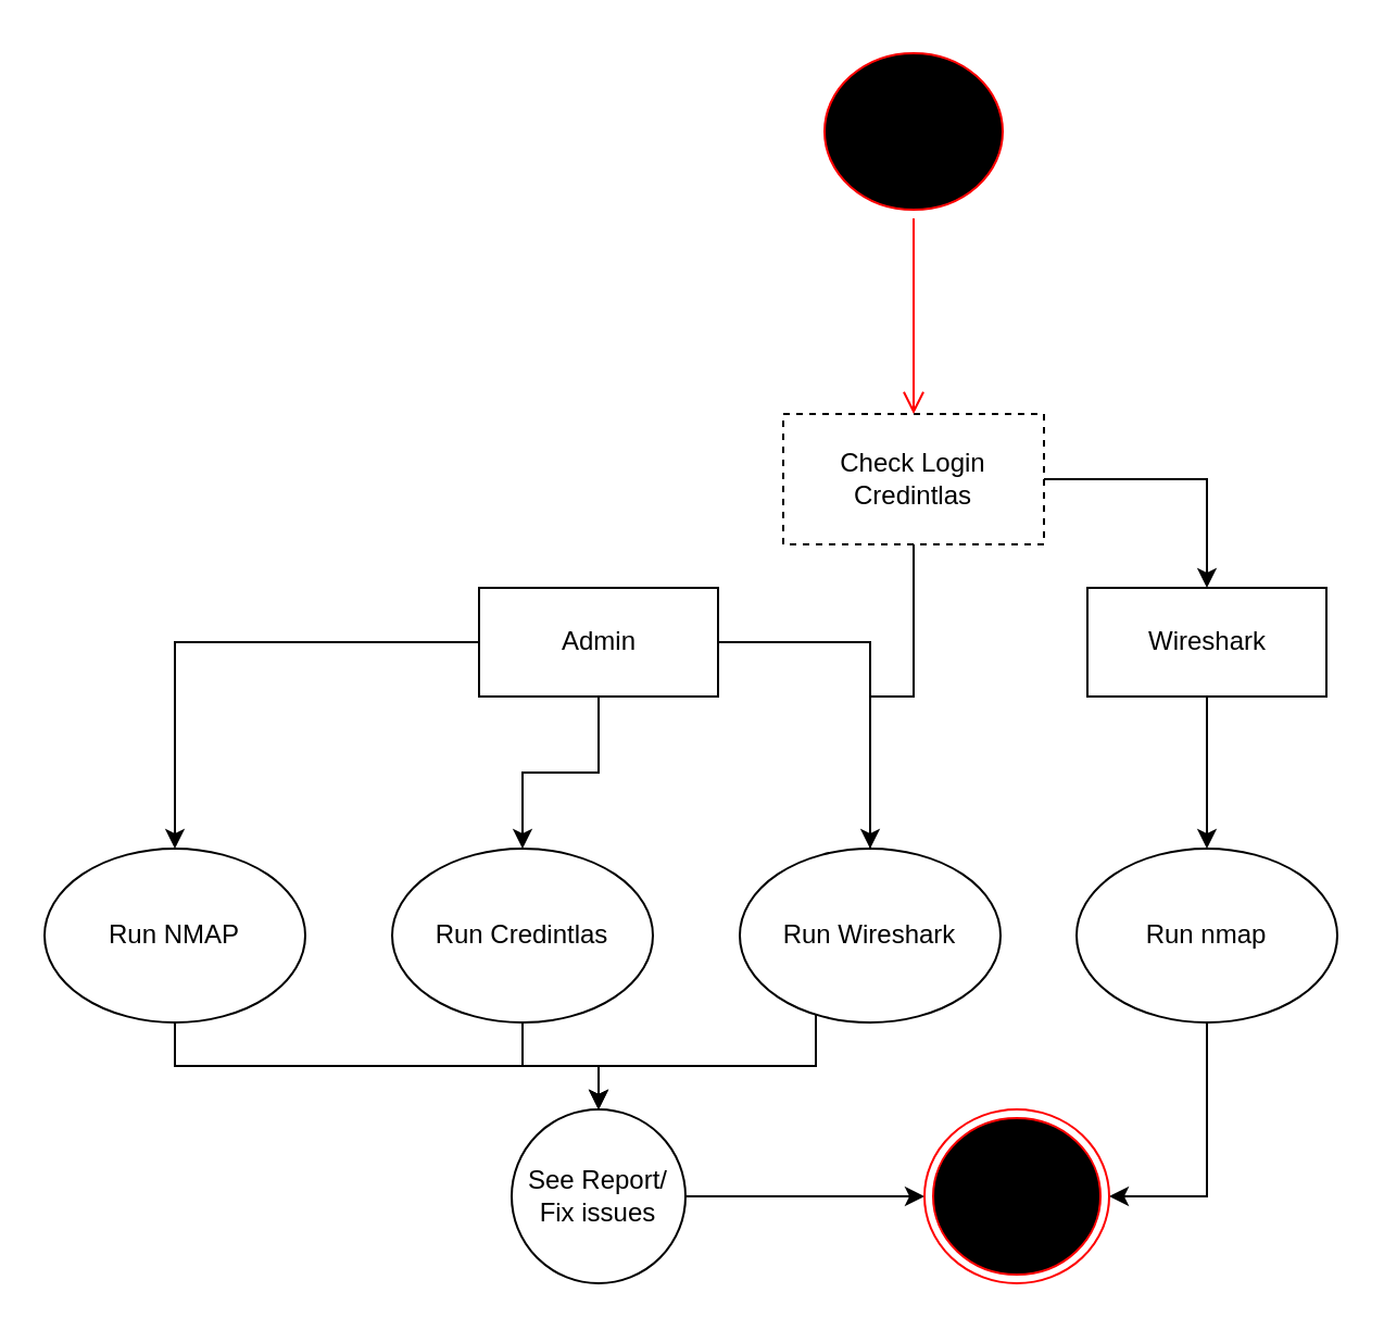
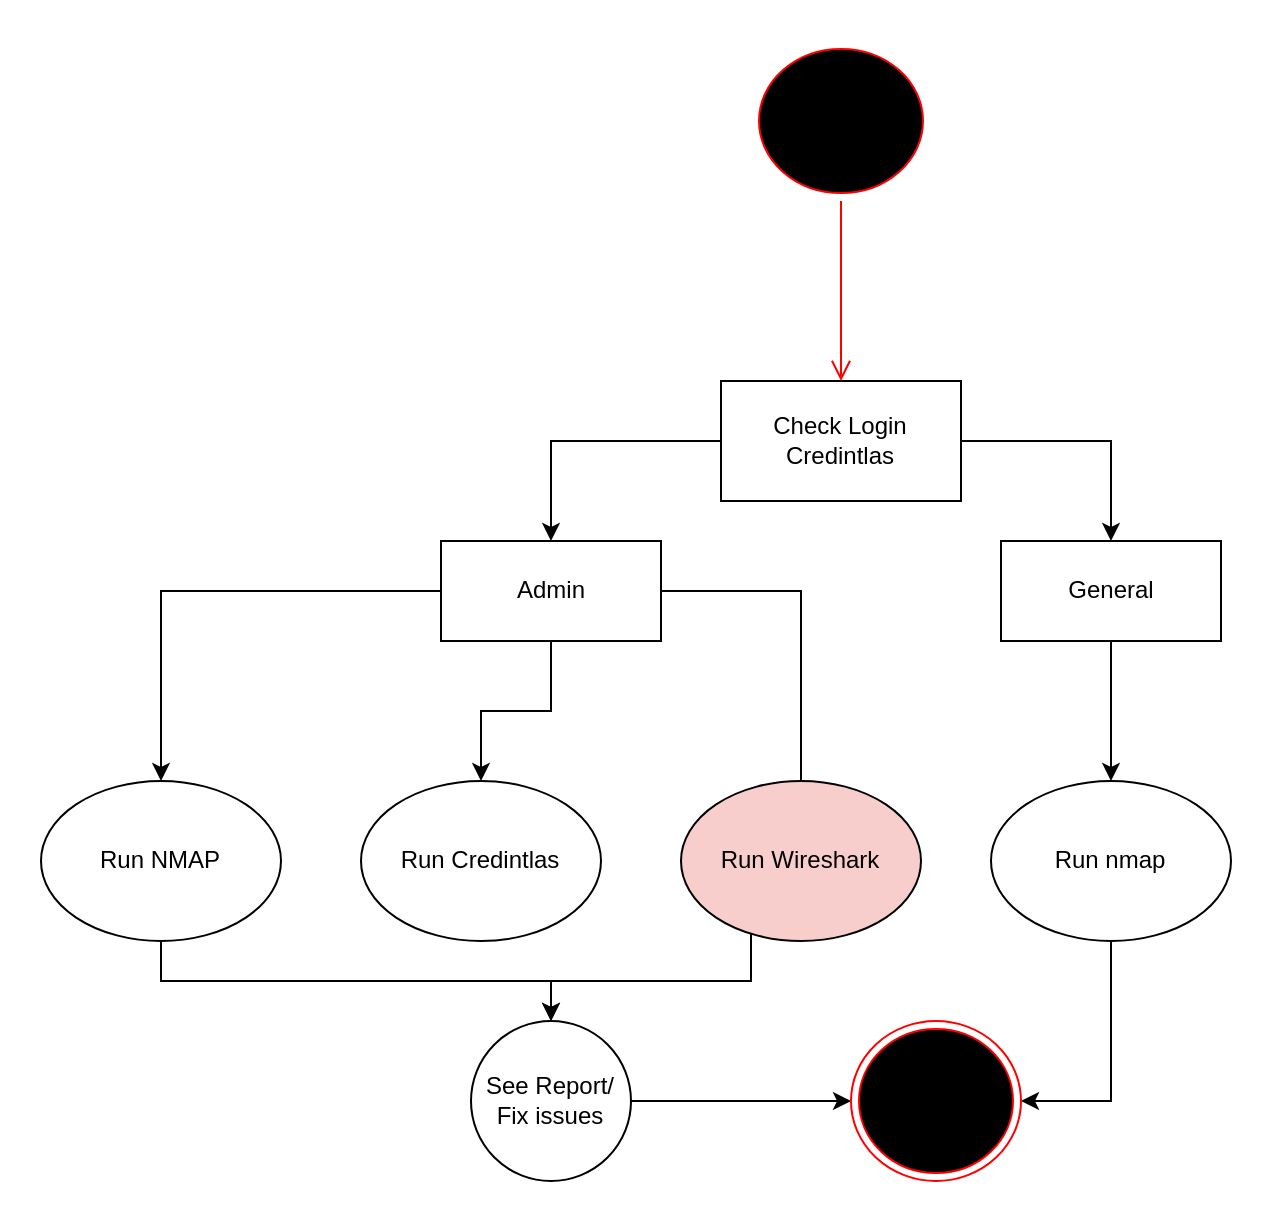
  <mxCell id="0" />
  <mxCell id="1" parent="0" />
  <mxCell id="2" style="edgeStyle=orthogonalEdgeStyle;rounded=0;orthogonalLoop=1;jettySize=auto;html=1;" edge="1" parent="1" source="3"><mxGeometry relative="1" as="geometry"><mxPoint x="275" y="510" as="targetPoint" /><Array as="points"><mxPoint x="375" y="490" /><mxPoint x="275" y="490" /></Array></mxGeometry></mxCell>
- <mxCell id="3" value="Run Wireshark" style="ellipse;whiteSpace=wrap;html=1;" vertex="1" parent="1"><mxGeometry x="340" y="390" width="120" height="80" as="geometry" /></mxCell>
+ <mxCell id="3" value="Run Wireshark" style="ellipse;whiteSpace=wrap;html=1;fillColor=#f8cecc;" vertex="1" parent="1"><mxGeometry x="340" y="390" width="120" height="80" as="geometry" /></mxCell>
  <mxCell id="4" style="edgeStyle=orthogonalEdgeStyle;rounded=0;orthogonalLoop=1;jettySize=auto;html=1;entryX=1;entryY=0.5;entryDx=0;entryDy=0;" edge="1" parent="1" source="5" target="10"><mxGeometry relative="1" as="geometry" /></mxCell>
  <mxCell id="5" value="Run nmap" style="ellipse;whiteSpace=wrap;html=1;" vertex="1" parent="1"><mxGeometry x="495" y="390" width="120" height="80" as="geometry" /></mxCell>
  <mxCell id="6" style="edgeStyle=orthogonalEdgeStyle;rounded=0;orthogonalLoop=1;jettySize=auto;html=1;entryX=0;entryY=0.5;entryDx=0;entryDy=0;" edge="1" parent="1" source="7" target="10"><mxGeometry relative="1" as="geometry" /></mxCell>
  <mxCell id="7" value="&lt;div&gt;See Report/&lt;/div&gt;&lt;div&gt;Fix issues&lt;br&gt;&lt;/div&gt;" style="ellipse;whiteSpace=wrap;html=1;aspect=fixed;" vertex="1" parent="1"><mxGeometry x="235" y="510" width="80" height="80" as="geometry" /></mxCell>
  <mxCell id="8" style="edgeStyle=orthogonalEdgeStyle;rounded=0;orthogonalLoop=1;jettySize=auto;html=1;" edge="1" parent="1" source="9" target="7"><mxGeometry relative="1" as="geometry"><Array as="points"><mxPoint x="80" y="490" /><mxPoint x="275" y="490" /></Array></mxGeometry></mxCell>
  <mxCell id="9" value="Run NMAP" style="ellipse;whiteSpace=wrap;html=1;" vertex="1" parent="1"><mxGeometry x="20" y="390" width="120" height="80" as="geometry" /></mxCell>
  <mxCell id="10" value="" style="ellipse;html=1;shape=endState;fillColor=#000000;strokeColor=#ff0000;" vertex="1" parent="1"><mxGeometry x="425" y="510" width="85" height="80" as="geometry" /></mxCell>
  <mxCell id="11" style="edgeStyle=orthogonalEdgeStyle;rounded=0;orthogonalLoop=1;jettySize=auto;html=1;entryX=0.5;entryY=0;entryDx=0;entryDy=0;" edge="1" parent="1" source="14" target="9"><mxGeometry relative="1" as="geometry" /></mxCell>
  <mxCell id="12" style="edgeStyle=orthogonalEdgeStyle;rounded=0;orthogonalLoop=1;jettySize=auto;html=1;endArrow=none;" edge="1" parent="1" source="14" target="3"><mxGeometry relative="1" as="geometry" /></mxCell>
  <mxCell id="13" style="edgeStyle=orthogonalEdgeStyle;rounded=0;orthogonalLoop=1;jettySize=auto;html=1;" edge="1" parent="1" source="14" target="23"><mxGeometry relative="1" as="geometry" /></mxCell>
  <mxCell id="14" value="Admin " style="html=1;" vertex="1" parent="1"><mxGeometry x="220" y="270" width="110" height="50" as="geometry" /></mxCell>
  <mxCell id="15" style="edgeStyle=orthogonalEdgeStyle;rounded=0;orthogonalLoop=1;jettySize=auto;html=1;entryX=0.5;entryY=0;entryDx=0;entryDy=0;" edge="1" parent="1" source="16" target="5"><mxGeometry relative="1" as="geometry" /></mxCell>
- <mxCell id="16" value="Wireshark" style="html=1;" vertex="1" parent="1"><mxGeometry x="500" y="270" width="110" height="50" as="geometry" /></mxCell>
- <mxCell id="17" style="edgeStyle=orthogonalEdgeStyle;rounded=0;orthogonalLoop=1;jettySize=auto;html=1;" edge="1" parent="1" source="19" target="3"><mxGeometry relative="1" as="geometry" /></mxCell>
+ <mxCell id="16" value="General" style="html=1;" vertex="1" parent="1"><mxGeometry x="500" y="270" width="110" height="50" as="geometry" /></mxCell>
+ <mxCell id="17" style="edgeStyle=orthogonalEdgeStyle;rounded=0;orthogonalLoop=1;jettySize=auto;html=1;entryX=0.5;entryY=0;entryDx=0;entryDy=0;" edge="1" parent="1" source="19" target="14"><mxGeometry relative="1" as="geometry" /></mxCell>
  <mxCell id="18" style="edgeStyle=orthogonalEdgeStyle;rounded=0;orthogonalLoop=1;jettySize=auto;html=1;" edge="1" parent="1" source="19" target="16"><mxGeometry relative="1" as="geometry" /></mxCell>
- <mxCell id="19" value="Check Login Credintlas" style="rounded=0;whiteSpace=wrap;html=1;dashed=1;" vertex="1" parent="1"><mxGeometry x="360" y="190" width="120" height="60" as="geometry" /></mxCell>
+ <mxCell id="19" value="Check Login Credintlas" style="rounded=0;whiteSpace=wrap;html=1;" vertex="1" parent="1"><mxGeometry x="360" y="190" width="120" height="60" as="geometry" /></mxCell>
  <mxCell id="20" value="" style="ellipse;html=1;shape=startState;fillColor=#000000;strokeColor=#ff0000;" vertex="1" parent="1"><mxGeometry x="375" y="20" width="90" height="80" as="geometry" /></mxCell>
  <mxCell id="21" value="" style="edgeStyle=orthogonalEdgeStyle;html=1;verticalAlign=bottom;endArrow=open;endSize=8;strokeColor=#ff0000;rounded=0;entryX=0.5;entryY=0;entryDx=0;entryDy=0;" edge="1" source="20" parent="1" target="19"><mxGeometry relative="1" as="geometry"><mxPoint x="365" y="80" as="targetPoint" /></mxGeometry></mxCell>
- <mxCell id="22" style="edgeStyle=orthogonalEdgeStyle;rounded=0;orthogonalLoop=1;jettySize=auto;html=1;" edge="1" parent="1" source="23" target="7"><mxGeometry relative="1" as="geometry" /></mxCell>
  <mxCell id="23" value="Run Credintlas" style="ellipse;whiteSpace=wrap;html=1;" vertex="1" parent="1"><mxGeometry x="180" y="390" width="120" height="80" as="geometry" /></mxCell>
